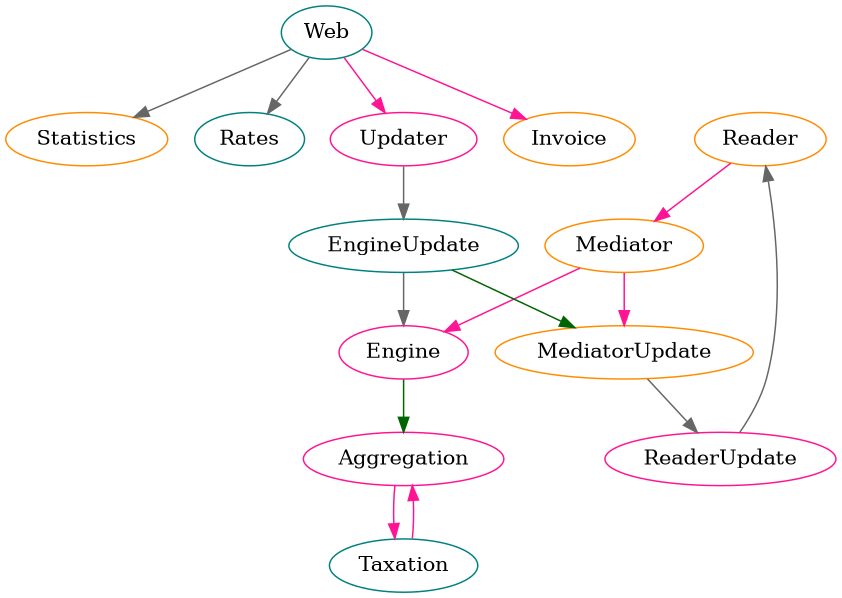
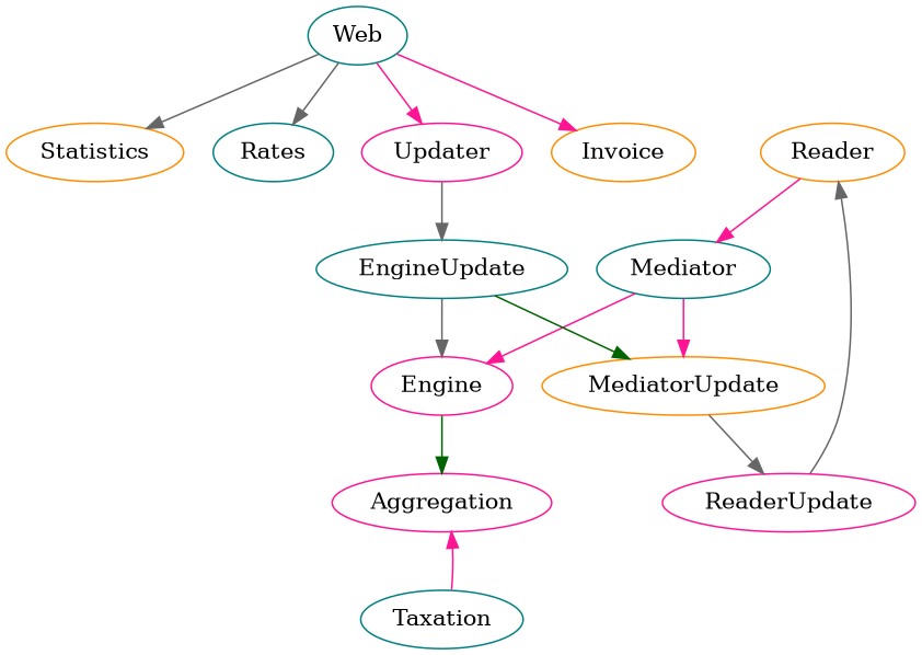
  digraph {
    node [color=teal]
    edge [color=deeppink]
    Reader [color=darkorange]
-   Mediator [color=darkorange]
+   Mediator
    Engine [color=deeppink]
    EngineUpdate
    MediatorUpdate [color=darkorange]
    ReaderUpdate [color=deeppink]
    Web
    Invoice [color=darkorange]
    Statistics [color=darkorange]
    Rates
    Aggregation [color=deeppink]
    Updater [color=deeppink]
    Taxation
    subgraph sub_1 {
      color=blue
      style=filled
      Reader
      Mediator
      Engine
    }
    subgraph sub_2 {
      EngineUpdate
      MediatorUpdate
      ReaderUpdate
    }
    subgraph sub_3 {
      Web
      Invoice
      Statistics
      Rates
    }
    Reader -> Mediator
    Mediator -> Engine
    Mediator -> MediatorUpdate
    Engine -> Aggregation [color=darkgreen]
    EngineUpdate -> Engine [color=gray40]
    EngineUpdate -> MediatorUpdate [color=darkgreen]
    MediatorUpdate -> ReaderUpdate [color=gray40]
    ReaderUpdate -> Reader [color=gray40]
    Web -> Invoice
    Web -> Statistics [color=gray40]
    Web -> Rates [color=gray40]
    Web -> Updater
-   Aggregation -> Taxation
    Updater -> EngineUpdate [color=gray40]
    Taxation -> Aggregation
  }
